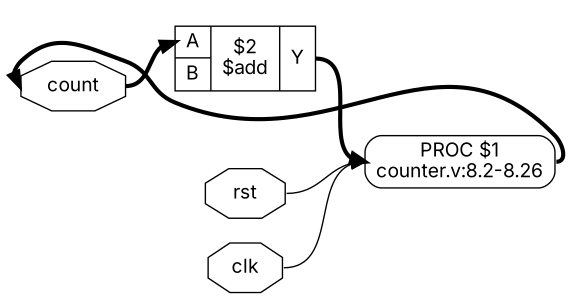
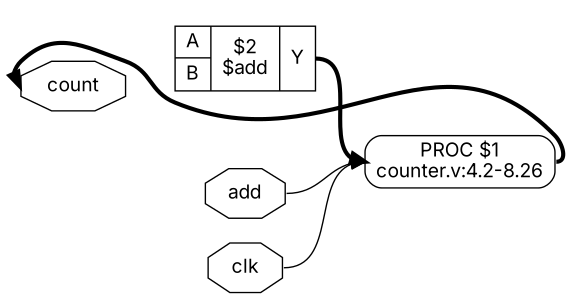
  digraph {
    fontname=Inter
    rankdir=LR
    remincross=true
    node [color=black fontcolor=black fontname=Inter shape=octagon]
    edge [color=black fontcolor=black fontname=Inter headport=w style="setlinewidth(3)" tailport=e]
    n1 [label=count]
    n2 [label="{{<p7> A|<p8> B}|$2\n$add|{<p9> Y}}" shape=record color="" fontcolor=""]
-   n3 [label="PROC $1\ncounter.v:8.2-8.26" shape=box style=rounded color="" fontcolor=""]
-   n4 [label=rst]
+   n3 [label="PROC $1\ncounter.v:4.2-8.26" shape=box style=rounded color="" fontcolor=""]
+   n4 [label=add]
    n5 [label=clk]
-   n1 -> n2 [headport="p7:w"]
    n2 -> n3 [tailport="p9:e"]
    n3 -> n1
    n4 -> n3 [style=""]
    n5 -> n3 [style=""]
  }
